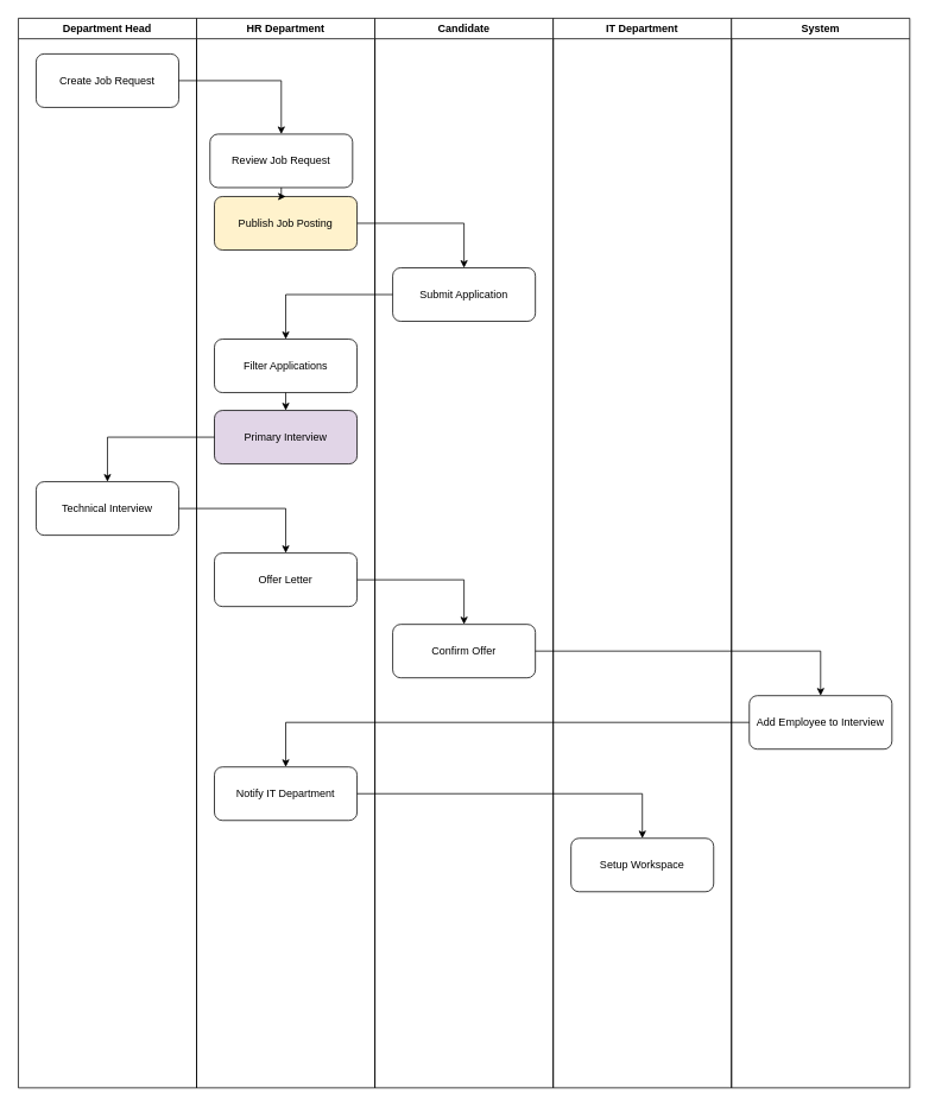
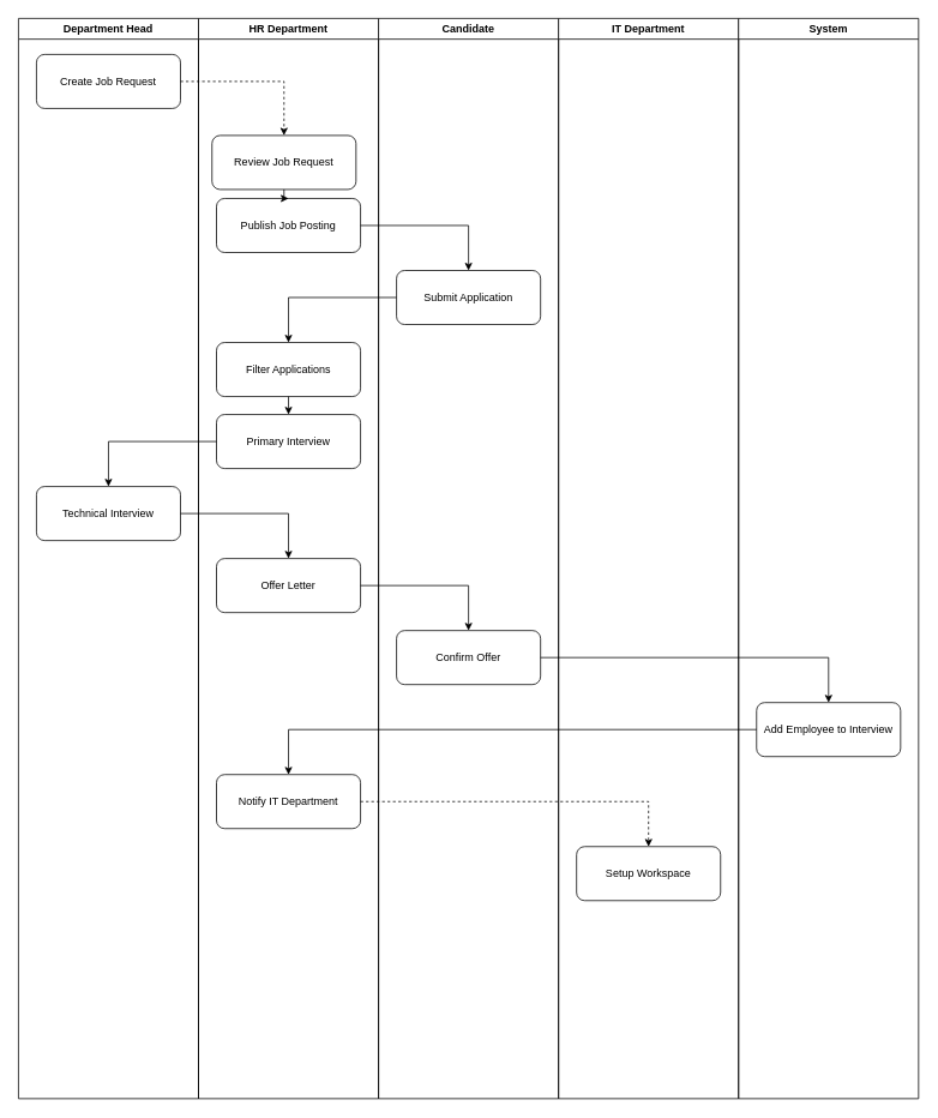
  <mxCell id="0" />
  <mxCell id="1" parent="0" />
  <mxCell id="2" value="Department Head" style="swimlane;whiteSpace=wrap;html=1;" vertex="1" parent="1"><mxGeometry x="20" y="20" width="200" height="1200" as="geometry" /></mxCell>
  <mxCell id="3" value="HR Department" style="swimlane;whiteSpace=wrap;html=1;" vertex="1" parent="1"><mxGeometry x="220" y="20" width="200" height="1200" as="geometry" /></mxCell>
  <mxCell id="4" value="Candidate" style="swimlane;whiteSpace=wrap;html=1;" vertex="1" parent="1"><mxGeometry x="420" y="20" width="200" height="1200" as="geometry" /></mxCell>
  <mxCell id="5" value="IT Department" style="swimlane;whiteSpace=wrap;html=1;" vertex="1" parent="1"><mxGeometry x="620" y="20" width="200" height="1200" as="geometry" /></mxCell>
  <mxCell id="6" value="System" style="swimlane;whiteSpace=wrap;html=1;" vertex="1" parent="1"><mxGeometry x="820" y="20" width="200" height="1200" as="geometry" /></mxCell>
  <mxCell id="7" value="Create Job Request" style="rounded=1;whiteSpace=wrap;html=1;" vertex="1" parent="2"><mxGeometry x="20" y="40" width="160" height="60" as="geometry" /></mxCell>
  <mxCell id="8" value="Review Job Request" style="rounded=1;whiteSpace=wrap;html=1;" vertex="1" parent="3"><mxGeometry x="15" y="130" width="160" height="60" as="geometry" /></mxCell>
- <mxCell id="9" value="Publish Job Posting" style="rounded=1;whiteSpace=wrap;html=1;fillColor=#fff2cc;" vertex="1" parent="3"><mxGeometry x="20" y="200" width="160" height="60" as="geometry" /></mxCell>
+ <mxCell id="9" value="Publish Job Posting" style="rounded=1;whiteSpace=wrap;html=1;" vertex="1" parent="3"><mxGeometry x="20" y="200" width="160" height="60" as="geometry" /></mxCell>
  <mxCell id="10" value="Submit Application" style="rounded=1;whiteSpace=wrap;html=1;" vertex="1" parent="4"><mxGeometry x="20" y="280" width="160" height="60" as="geometry" /></mxCell>
  <mxCell id="11" value="Filter Applications" style="rounded=1;whiteSpace=wrap;html=1;" vertex="1" parent="3"><mxGeometry x="20" y="360" width="160" height="60" as="geometry" /></mxCell>
- <mxCell id="12" value="Primary Interview" style="rounded=1;whiteSpace=wrap;html=1;fillColor=#e1d5e7;" vertex="1" parent="3"><mxGeometry x="20" y="440" width="160" height="60" as="geometry" /></mxCell>
+ <mxCell id="12" value="Primary Interview" style="rounded=1;whiteSpace=wrap;html=1;" vertex="1" parent="3"><mxGeometry x="20" y="440" width="160" height="60" as="geometry" /></mxCell>
  <mxCell id="13" value="Technical Interview" style="rounded=1;whiteSpace=wrap;html=1;" vertex="1" parent="2"><mxGeometry x="20" y="520" width="160" height="60" as="geometry" /></mxCell>
  <mxCell id="14" value="Offer Letter" style="rounded=1;whiteSpace=wrap;html=1;" vertex="1" parent="3"><mxGeometry x="20" y="600" width="160" height="60" as="geometry" /></mxCell>
  <mxCell id="15" value="Confirm Offer" style="rounded=1;whiteSpace=wrap;html=1;" vertex="1" parent="4"><mxGeometry x="20" y="680" width="160" height="60" as="geometry" /></mxCell>
  <mxCell id="16" value="Add Employee to Interview" style="rounded=1;whiteSpace=wrap;html=1;" vertex="1" parent="6"><mxGeometry x="20" y="760" width="160" height="60" as="geometry" /></mxCell>
  <mxCell id="17" value="Notify IT Department" style="rounded=1;whiteSpace=wrap;html=1;" vertex="1" parent="3"><mxGeometry x="20" y="840" width="160" height="60" as="geometry" /></mxCell>
  <mxCell id="18" value="Setup Workspace" style="rounded=1;whiteSpace=wrap;html=1;" vertex="1" parent="5"><mxGeometry x="20" y="920" width="160" height="60" as="geometry" /></mxCell>
- <mxCell id="19" style="edgeStyle=orthogonalEdgeStyle;rounded=0;html=1;" edge="1" source="7" target="8" parent="1"><mxGeometry relative="1" as="geometry" /></mxCell>
+ <mxCell id="19" style="edgeStyle=orthogonalEdgeStyle;rounded=0;html=1;dashed=1;" edge="1" source="7" target="8" parent="1"><mxGeometry relative="1" as="geometry" /></mxCell>
  <mxCell id="20" style="edgeStyle=orthogonalEdgeStyle;rounded=0;html=1;" edge="1" source="8" target="9" parent="1"><mxGeometry relative="1" as="geometry" /></mxCell>
  <mxCell id="21" style="edgeStyle=orthogonalEdgeStyle;rounded=0;html=1;" edge="1" source="9" target="10" parent="1"><mxGeometry relative="1" as="geometry" /></mxCell>
  <mxCell id="22" style="edgeStyle=orthogonalEdgeStyle;rounded=0;html=1;" edge="1" source="10" target="11" parent="1"><mxGeometry relative="1" as="geometry" /></mxCell>
  <mxCell id="23" style="edgeStyle=orthogonalEdgeStyle;rounded=0;html=1;" edge="1" source="11" target="12" parent="1"><mxGeometry relative="1" as="geometry" /></mxCell>
  <mxCell id="24" style="edgeStyle=orthogonalEdgeStyle;rounded=0;html=1;" edge="1" source="12" target="13" parent="1"><mxGeometry relative="1" as="geometry" /></mxCell>
  <mxCell id="25" style="edgeStyle=orthogonalEdgeStyle;rounded=0;html=1;" edge="1" source="13" target="14" parent="1"><mxGeometry relative="1" as="geometry" /></mxCell>
  <mxCell id="26" style="edgeStyle=orthogonalEdgeStyle;rounded=0;html=1;" edge="1" source="14" target="15" parent="1"><mxGeometry relative="1" as="geometry" /></mxCell>
  <mxCell id="27" style="edgeStyle=orthogonalEdgeStyle;rounded=0;html=1;" edge="1" source="15" target="16" parent="1"><mxGeometry relative="1" as="geometry" /></mxCell>
  <mxCell id="28" style="edgeStyle=orthogonalEdgeStyle;rounded=0;html=1;" edge="1" source="16" target="17" parent="1"><mxGeometry relative="1" as="geometry" /></mxCell>
- <mxCell id="29" style="edgeStyle=orthogonalEdgeStyle;rounded=0;html=1;" edge="1" source="17" target="18" parent="1"><mxGeometry relative="1" as="geometry" /></mxCell>
+ <mxCell id="29" style="edgeStyle=orthogonalEdgeStyle;rounded=0;html=1;dashed=1;" edge="1" source="17" target="18" parent="1"><mxGeometry relative="1" as="geometry" /></mxCell>
